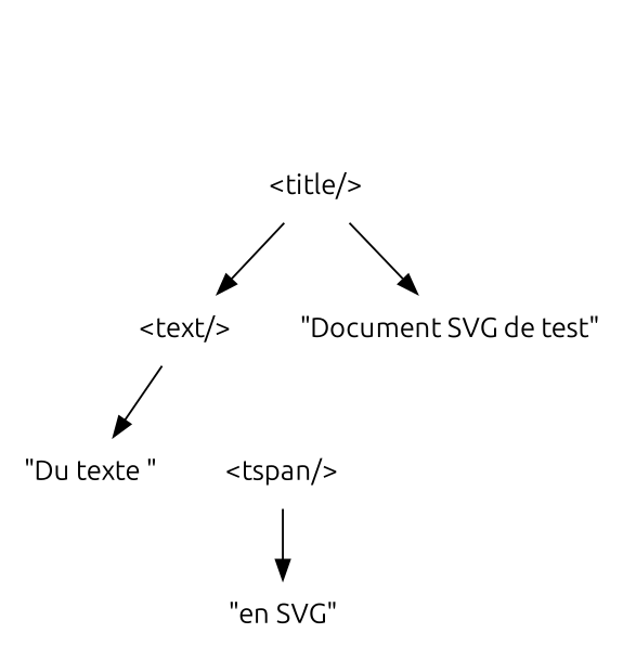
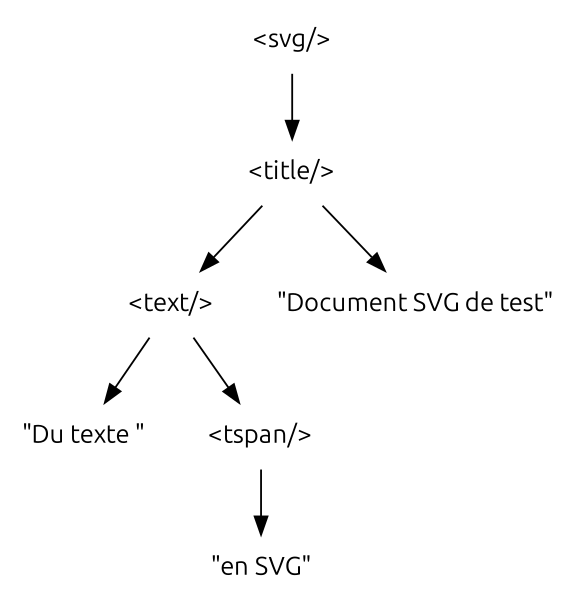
  digraph {
    fontname=Ubuntu
    node [fontname=Ubuntu shape=none]
    edge [fontname=Ubuntu]
+   "<svg/>"
    "<title/>"
    "<text/>"
    "\"Document SVG de test\""
    "\"Du texte \""
    "<tspan/>"
    "\"en SVG\""
+   "<svg/>" -> "<title/>"
    "<title/>" -> "<text/>"
    "<title/>" -> "\"Document SVG de test\""
    "<text/>" -> "\"Du texte \""
+   "<text/>" -> "<tspan/>"
    "<tspan/>" -> "\"en SVG\""
  }
